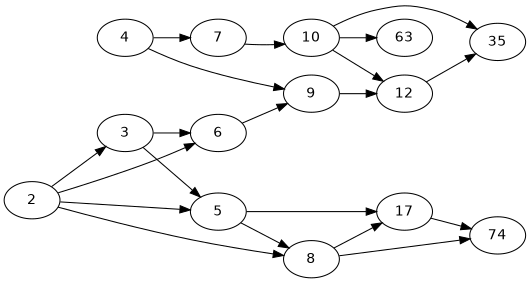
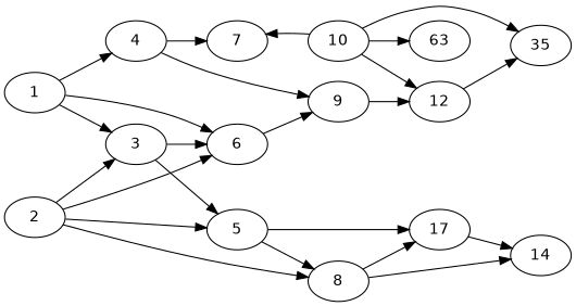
  digraph {
    fontname="DejaVu Sans"
    rankdir=LR
    splines=true
    node [fontname="DejaVu Sans" style=solid]
    edge [arrowhead=normal arrowtail=none color=black fontname="DejaVu Sans" style=solid]
+   n1 [label=1]
    n2 [label=3]
    n3 [label=4]
    n4 [label=6]
    n5 [label=5]
    n6 [label=7]
    n7 [label=9]
    n8 [label=2]
    n9 [label=8]
    n10 [label=17]
-   n11 [label=74]
+   n11 [label=14]
    n12 [label=10]
    n13 [label=12]
    n14 [label=63]
    n15 [label=35]
+   n1 -> n2 [arrowtail=normal]
+   n1 -> n3
+   n1 -> n4
    n2 -> n4
    n2 -> n5 [arrowtail=odot]
    n3 -> n6
    n3 -> n7
    n4 -> n7
    n5 -> n9 [arrowtail=odot]
    n5 -> n10
-   n6 -> n12
+   n12 -> n6
    n7 -> n13
    n8 -> n2 [arrowtail=normal]
    n8 -> n4 [arrowtail=odot]
    n8 -> n5 [arrowtail=odot]
    n8 -> n9
    n9 -> n10 [arrowtail=odot]
    n9 -> n11
    n10 -> n11 [arrowtail=odot]
    n12 -> n13
    n12 -> n14
    n12 -> n15
    n13 -> n15
  }
